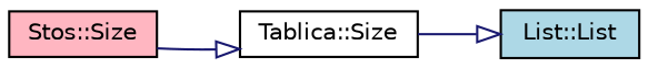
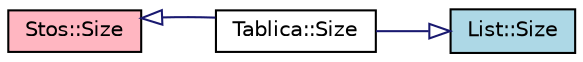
  digraph {
    rankdir=LR
    node [color=black fontname=Helvetica fontsize=10 shape=record style=filled]
    edge [arrowhead=onormal color=midnightblue fontname=Helvetica fontsize=10 labelfontname=Helvetica labelfontsize=10 style=solid]
    n1 [fillcolor=lightpink fontcolor=black height=0.2 label="Stos::Size" width=0.4]
    n2 [fillcolor=white height=0.2 label="Tablica::Size" width=0.4]
-   n3 [fillcolor=lightblue height=0.2 label="List::List" width=0.4]
-   n1 -> n2
+   n3 [fillcolor=lightblue height=0.2 label="List::Size" width=0.4]
+   n2 -> n1
    n2 -> n3
  }
